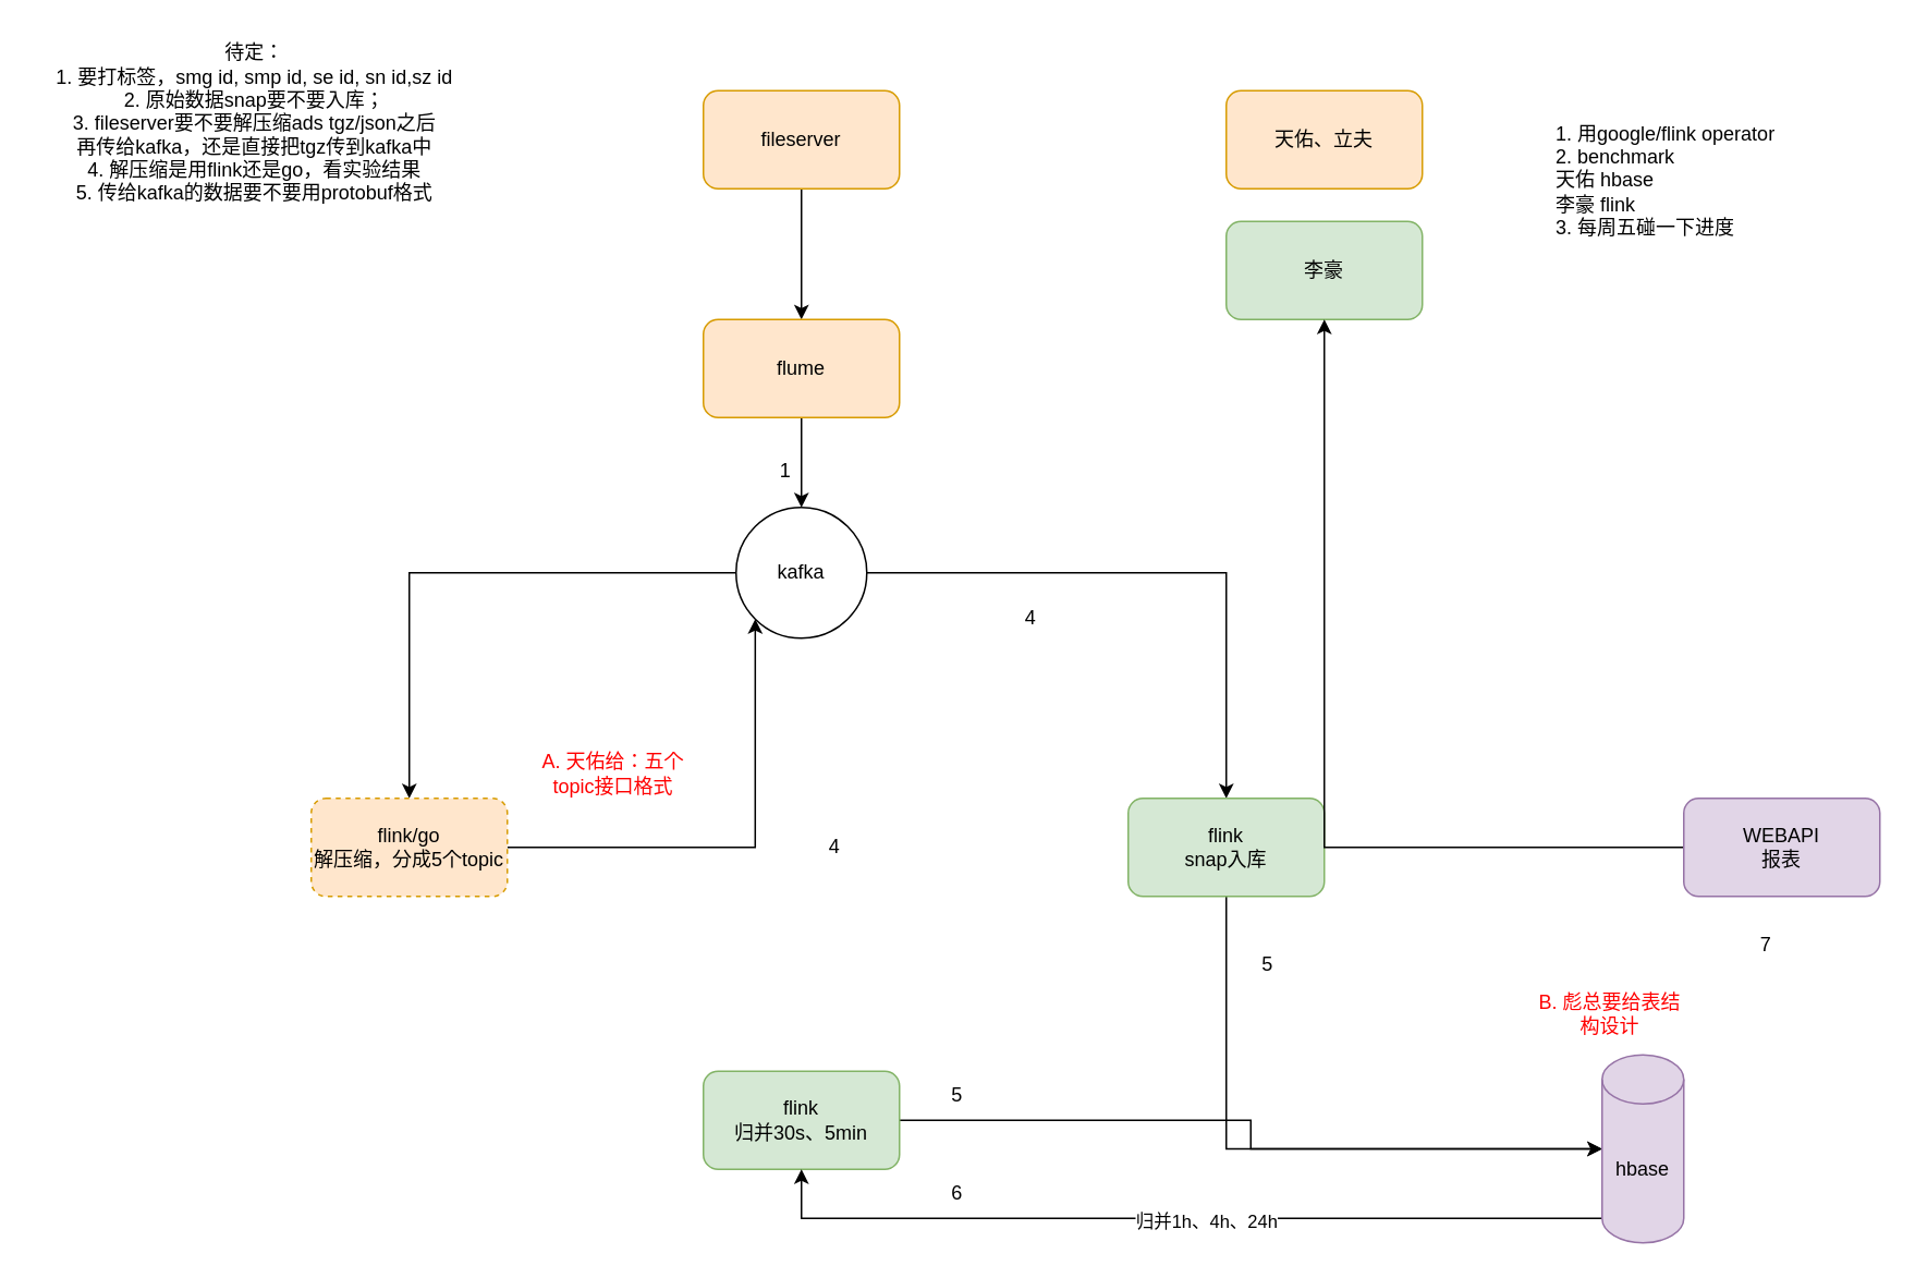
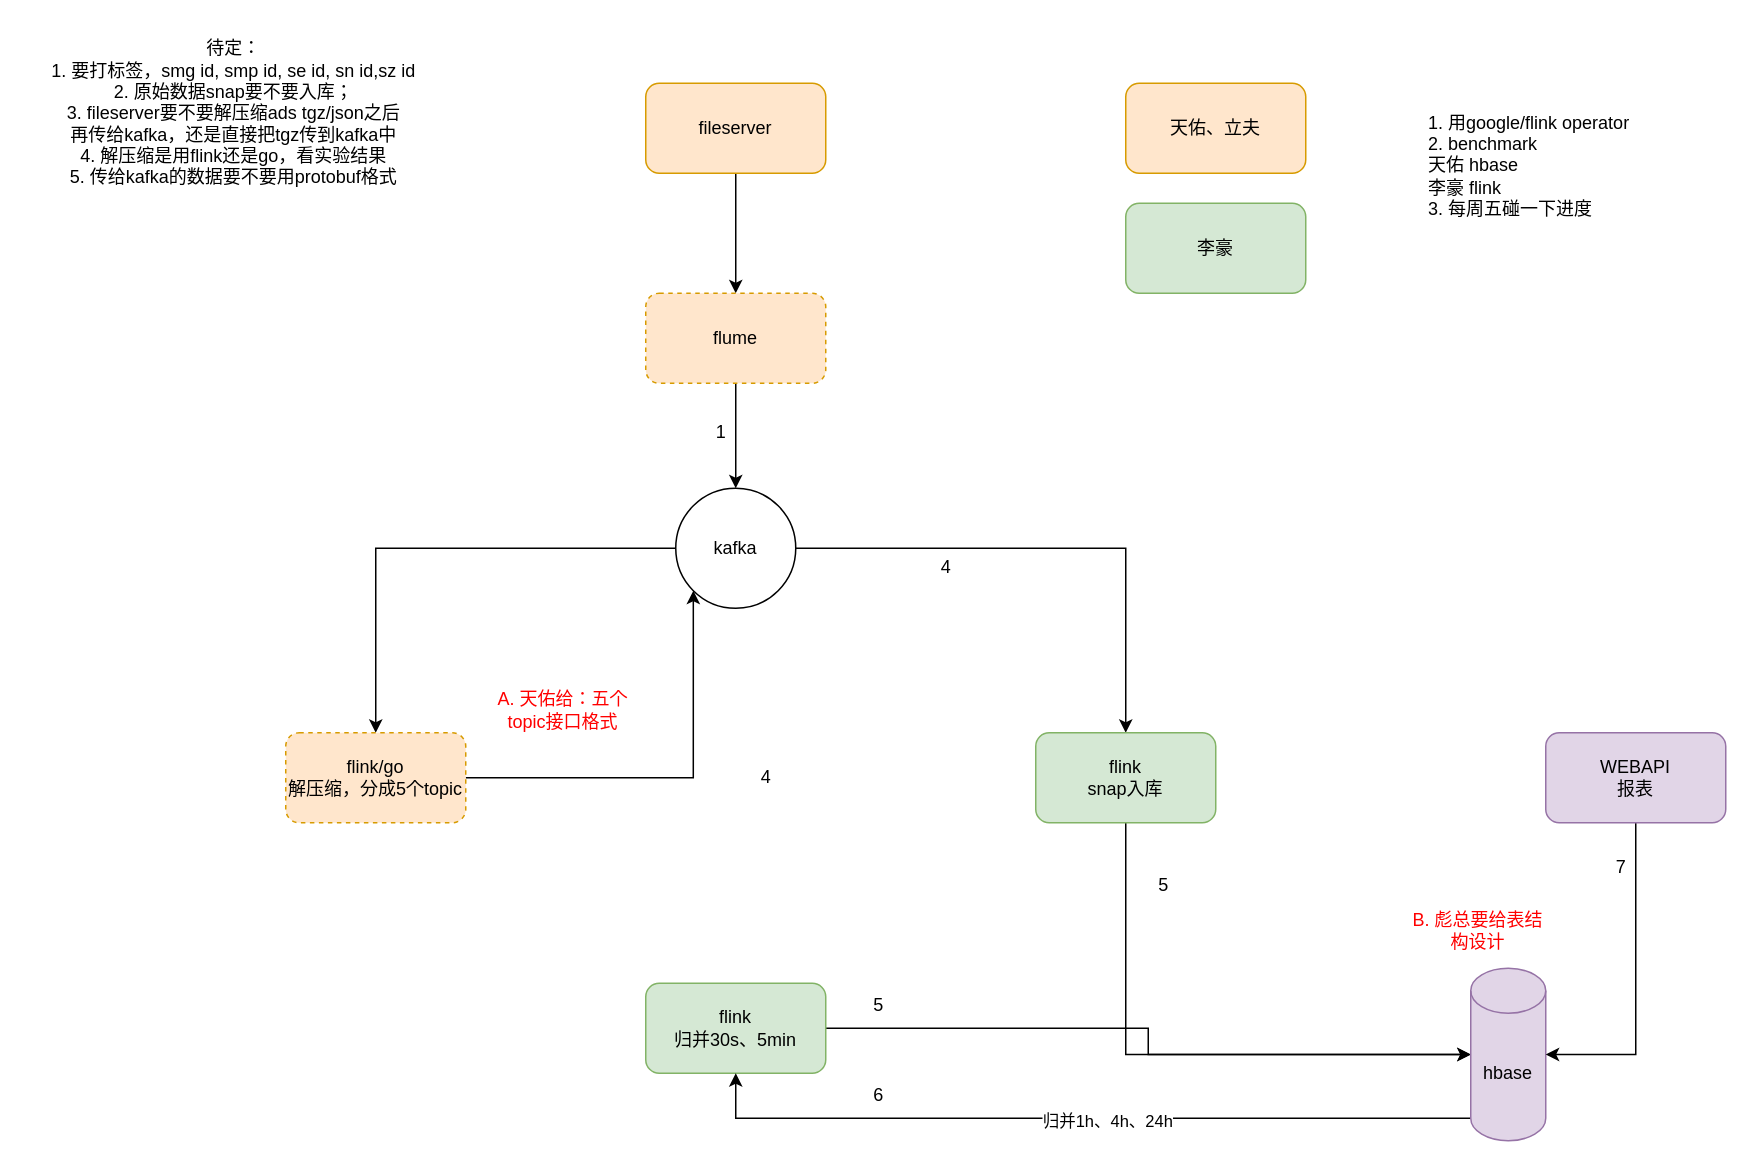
  <mxCell id="0" />
  <mxCell id="1" parent="0" />
  <mxCell id="2" value="" style="edgeStyle=orthogonalEdgeStyle;rounded=0;orthogonalLoop=1;jettySize=auto;html=1;" edge="1" parent="1" source="3" target="5"><mxGeometry relative="1" as="geometry" /></mxCell>
  <mxCell id="3" value="fileserver" style="rounded=1;whiteSpace=wrap;html=1;fillColor=#ffe6cc;strokeColor=#d79b00;" vertex="1" parent="1"><mxGeometry x="430" y="55" width="120" height="60" as="geometry" /></mxCell>
  <mxCell id="4" value="" style="edgeStyle=orthogonalEdgeStyle;rounded=0;orthogonalLoop=1;jettySize=auto;html=1;" edge="1" parent="1" source="5" target="8"><mxGeometry relative="1" as="geometry" /></mxCell>
- <mxCell id="5" value="flume" style="whiteSpace=wrap;html=1;rounded=1;fillColor=#ffe6cc;strokeColor=#d79b00;" vertex="1" parent="1"><mxGeometry x="430" y="195" width="120" height="60" as="geometry" /></mxCell>
+ <mxCell id="5" value="flume" style="whiteSpace=wrap;html=1;rounded=1;fillColor=#ffe6cc;strokeColor=#d79b00;dashed=1;" vertex="1" parent="1"><mxGeometry x="430" y="195" width="120" height="60" as="geometry" /></mxCell>
  <mxCell id="6" value="" style="edgeStyle=orthogonalEdgeStyle;rounded=0;orthogonalLoop=1;jettySize=auto;html=1;" edge="1" parent="1" source="8" target="10"><mxGeometry relative="1" as="geometry" /></mxCell>
  <mxCell id="7" value="" style="edgeStyle=orthogonalEdgeStyle;rounded=0;orthogonalLoop=1;jettySize=auto;html=1;" edge="1" parent="1" source="8" target="14"><mxGeometry relative="1" as="geometry" /></mxCell>
- <mxCell id="8" value="kafka" style="ellipse;whiteSpace=wrap;html=1;rounded=1;" vertex="1" parent="1"><mxGeometry x="450" y="310" width="80" height="80" as="geometry" /></mxCell>
+ <mxCell id="8" value="kafka" style="ellipse;whiteSpace=wrap;html=1;rounded=1;" vertex="1" parent="1"><mxGeometry x="450" y="325" width="80" height="80" as="geometry" /></mxCell>
  <mxCell id="9" style="edgeStyle=orthogonalEdgeStyle;rounded=0;orthogonalLoop=1;jettySize=auto;html=1;entryX=0;entryY=1;entryDx=0;entryDy=0;" edge="1" parent="1" source="10" target="8"><mxGeometry relative="1" as="geometry" /></mxCell>
  <mxCell id="10" value="flink/go&lt;br&gt;解压缩，分成5个topic" style="whiteSpace=wrap;html=1;rounded=1;fillColor=#ffe6cc;strokeColor=#d79b00;dashed=1;" vertex="1" parent="1"><mxGeometry x="190" y="488" width="120" height="60" as="geometry" /></mxCell>
  <mxCell id="11" style="edgeStyle=orthogonalEdgeStyle;rounded=0;orthogonalLoop=1;jettySize=auto;html=1;entryX=0;entryY=0.5;entryDx=0;entryDy=0;entryPerimeter=0;" edge="1" parent="1" source="12" target="17"><mxGeometry relative="1" as="geometry" /></mxCell>
  <mxCell id="12" value="flink&lt;br&gt;归并30s、5min" style="whiteSpace=wrap;html=1;rounded=1;fillColor=#d5e8d4;strokeColor=#82b366;" vertex="1" parent="1"><mxGeometry x="430" y="655" width="120" height="60" as="geometry" /></mxCell>
  <mxCell id="13" style="edgeStyle=orthogonalEdgeStyle;rounded=0;orthogonalLoop=1;jettySize=auto;html=1;entryX=0;entryY=0.5;entryDx=0;entryDy=0;entryPerimeter=0;exitX=0.5;exitY=1;exitDx=0;exitDy=0;" edge="1" parent="1" source="14" target="17"><mxGeometry relative="1" as="geometry" /></mxCell>
  <mxCell id="14" value="flink&lt;br&gt;snap入库" style="whiteSpace=wrap;html=1;rounded=1;fillColor=#d5e8d4;strokeColor=#82b366;" vertex="1" parent="1"><mxGeometry x="690" y="488" width="120" height="60" as="geometry" /></mxCell>
  <mxCell id="15" style="edgeStyle=orthogonalEdgeStyle;rounded=0;orthogonalLoop=1;jettySize=auto;html=1;entryX=0.5;entryY=1;entryDx=0;entryDy=0;" edge="1" parent="1" source="17" target="12"><mxGeometry relative="1" as="geometry"><Array as="points"><mxPoint x="1010" y="745" /><mxPoint x="490" y="745" /></Array></mxGeometry></mxCell>
  <mxCell id="16" value="归并1h、4h、24h" style="edgeLabel;html=1;align=center;verticalAlign=middle;resizable=0;points=[];" vertex="1" connectable="0" parent="15"><mxGeometry x="-0.067" y="1" relative="1" as="geometry"><mxPoint as="offset" /></mxGeometry></mxCell>
  <mxCell id="17" value="hbase" style="shape=cylinder3;whiteSpace=wrap;html=1;boundedLbl=1;backgroundOutline=1;size=15;fillColor=#e1d5e7;strokeColor=#9673a6;" vertex="1" parent="1"><mxGeometry x="980" y="645" width="50" height="115" as="geometry" /></mxCell>
  <mxCell id="18" value="天佑、立夫" style="rounded=1;whiteSpace=wrap;html=1;fillColor=#ffe6cc;strokeColor=#d79b00;" vertex="1" parent="1"><mxGeometry x="750" y="55" width="120" height="60" as="geometry" /></mxCell>
  <mxCell id="19" value="1. 用google/flink operator&lt;br&gt;2. benchmark &lt;br&gt;天佑 hbase&lt;br&gt;李豪 flink&lt;br&gt;3. 每周五碰一下进度" style="text;html=1;align=left;verticalAlign=middle;resizable=0;points=[];autosize=1;strokeColor=none;fillColor=none;" vertex="1" parent="1"><mxGeometry x="950" y="65" width="160" height="90" as="geometry" /></mxCell>
  <mxCell id="20" value="待定：&lt;br&gt;1. 要打标签，smg id, smp id, se id, sn id,sz id&lt;br&gt;2. 原始数据snap要不要入库；&lt;br&gt;3. fileserver要不要解压缩ads tgz/json之后&lt;br&gt;再传给kafka，还是直接把tgz传到kafka中&lt;br&gt;4. 解压缩是用flink还是go，看实验结果&lt;br&gt;5. 传给kafka的数据要不要用protobuf格式" style="text;html=1;align=center;verticalAlign=middle;resizable=0;points=[];autosize=1;strokeColor=none;fillColor=none;" vertex="1" parent="1"><mxGeometry y="20" width="270" height="110" as="geometry" x="20" /></mxCell>
  <mxCell id="21" value="李豪" style="whiteSpace=wrap;html=1;rounded=1;fillColor=#d5e8d4;strokeColor=#82b366;" vertex="1" parent="1"><mxGeometry x="750" y="135" width="120" height="60" as="geometry" /></mxCell>
  <mxCell id="22" value="A. 天佑给：五个topic接口格式" style="text;html=1;strokeColor=none;fillColor=none;align=center;verticalAlign=middle;whiteSpace=wrap;rounded=0;fontColor=#FF0000;" vertex="1" parent="1"><mxGeometry x="330" y="458" width="90" height="30" as="geometry" /></mxCell>
  <mxCell id="23" value="1" style="text;html=1;align=center;verticalAlign=middle;resizable=0;points=[];autosize=1;strokeColor=none;fillColor=none;" vertex="1" parent="1"><mxGeometry x="465" y="273" width="30" height="30" as="geometry" /></mxCell>
  <mxCell id="24" value="4" style="text;html=1;align=center;verticalAlign=middle;resizable=0;points=[];autosize=1;strokeColor=none;fillColor=none;" vertex="1" parent="1"><mxGeometry x="495" y="503" width="30" height="30" as="geometry" /></mxCell>
  <mxCell id="25" value="4" style="text;html=1;align=center;verticalAlign=middle;resizable=0;points=[];autosize=1;strokeColor=none;fillColor=none;" vertex="1" parent="1"><mxGeometry x="615" y="363" width="30" height="30" as="geometry" /></mxCell>
  <mxCell id="26" value="5" style="text;html=1;align=center;verticalAlign=middle;resizable=0;points=[];autosize=1;strokeColor=none;fillColor=none;" vertex="1" parent="1"><mxGeometry x="570" y="655" width="30" height="30" as="geometry" /></mxCell>
  <mxCell id="27" value="5" style="text;html=1;align=center;verticalAlign=middle;resizable=0;points=[];autosize=1;strokeColor=none;fillColor=none;" vertex="1" parent="1"><mxGeometry x="760" y="575" width="30" height="30" as="geometry" /></mxCell>
  <mxCell id="28" value="6" style="text;html=1;align=center;verticalAlign=middle;resizable=0;points=[];autosize=1;strokeColor=none;fillColor=none;" vertex="1" parent="1"><mxGeometry x="570" y="715" width="30" height="30" as="geometry" /></mxCell>
- <mxCell id="29" style="edgeStyle=orthogonalEdgeStyle;rounded=0;orthogonalLoop=1;jettySize=auto;html=1;" edge="1" parent="1" source="30" target="21"><mxGeometry relative="1" as="geometry" /></mxCell>
+ <mxCell id="29" style="edgeStyle=orthogonalEdgeStyle;rounded=0;orthogonalLoop=1;jettySize=auto;html=1;entryX=1;entryY=0.5;entryDx=0;entryDy=0;entryPerimeter=0;" edge="1" parent="1" source="30" target="17"><mxGeometry relative="1" as="geometry" /></mxCell>
  <mxCell id="30" value="WEBAPI&lt;br&gt;报表" style="rounded=1;whiteSpace=wrap;html=1;fillColor=#e1d5e7;strokeColor=#9673a6;" vertex="1" parent="1"><mxGeometry x="1030" y="488" width="120" height="60" as="geometry" /></mxCell>
  <mxCell id="31" value="7" style="text;html=1;align=center;verticalAlign=middle;resizable=0;points=[];autosize=1;strokeColor=none;fillColor=none;" vertex="1" parent="1"><mxGeometry x="1065" y="563" width="30" height="30" as="geometry" /></mxCell>
  <mxCell id="32" value="B. 彪总要给表结构设计" style="text;html=1;strokeColor=none;fillColor=none;align=center;verticalAlign=middle;whiteSpace=wrap;rounded=0;fontColor=#FF0000;" vertex="1" parent="1"><mxGeometry x="940" y="605" width="90" height="30" as="geometry" /></mxCell>
